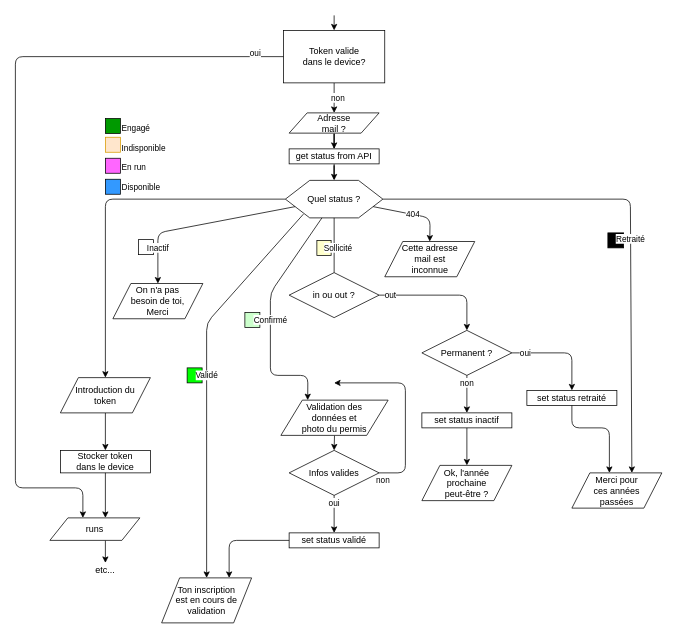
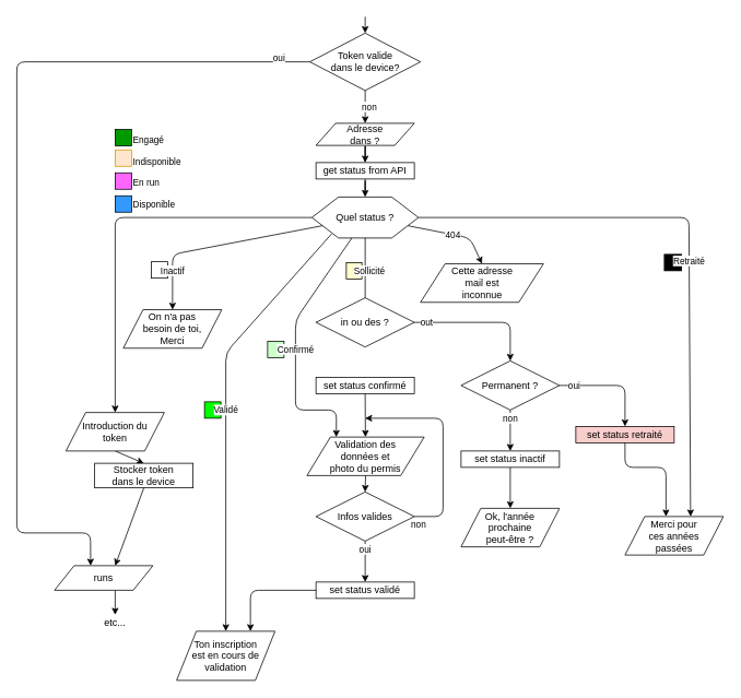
  <mxCell id="0" />
  <mxCell id="1" parent="0" />
  <mxCell id="2" value="" style="rounded=0;whiteSpace=wrap;html=1;fillColor=#3399FF;" parent="1" vertex="1"><mxGeometry x="140" y="238.5" width="20" height="20" as="geometry" /></mxCell>
  <mxCell id="3" value="" style="rounded=0;whiteSpace=wrap;html=1;fillColor=#FF66FF;" parent="1" vertex="1"><mxGeometry x="140" y="210.5" width="20" height="20" as="geometry" /></mxCell>
  <mxCell id="4" value="" style="rounded=0;whiteSpace=wrap;html=1;fillColor=#ffe6cc;strokeColor=#d79b00;" parent="1" vertex="1"><mxGeometry x="140" y="182.5" width="20" height="20" as="geometry" /></mxCell>
  <mxCell id="5" value="" style="rounded=0;whiteSpace=wrap;html=1;fillColor=#009900;" parent="1" vertex="1"><mxGeometry x="140" y="157.5" width="20" height="20" as="geometry" /></mxCell>
  <mxCell id="6" value="" style="rounded=0;whiteSpace=wrap;html=1;fillColor=#CCFFCC;" parent="1" vertex="1"><mxGeometry x="326" y="416" width="20" height="20" as="geometry" /></mxCell>
  <mxCell id="7" value="" style="rounded=0;whiteSpace=wrap;html=1;fillColor=#00FF00;" parent="1" vertex="1"><mxGeometry x="249" y="490" width="20" height="20" as="geometry" /></mxCell>
  <mxCell id="8" value="" style="rounded=0;whiteSpace=wrap;html=1;fillColor=#000000;" parent="1" vertex="1"><mxGeometry x="810" y="310" width="21" height="20" as="geometry" /></mxCell>
  <mxCell id="9" value="" style="rounded=0;whiteSpace=wrap;html=1;" parent="1" vertex="1"><mxGeometry x="184" y="319" width="20" height="20" as="geometry" /></mxCell>
  <mxCell id="10" value="" style="rounded=0;whiteSpace=wrap;html=1;fillColor=#FFFFCC;" parent="1" vertex="1"><mxGeometry x="422" y="320" width="19" height="20" as="geometry" /></mxCell>
  <mxCell id="11" value="non" style="edgeStyle=orthogonalEdgeStyle;rounded=0;orthogonalLoop=1;jettySize=auto;html=1;entryX=0.5;entryY=0;entryDx=0;entryDy=0;" parent="1" source="12" target="54" edge="1"><mxGeometry x="0.004" y="5" relative="1" as="geometry"><mxPoint x="445.333" y="140" as="targetPoint" /><mxPoint as="offset" /></mxGeometry></mxCell>
- <mxCell id="12" value="Token valide&lt;br&gt;dans le device?" style="whiteSpace=wrap;html=1;rounded=0;" parent="1" vertex="1"><mxGeometry x="377.5" y="40" width="135" height="70" as="geometry" /></mxCell>
+ <mxCell id="12" value="Token valide&lt;br&gt;dans le device?" style="rhombus;whiteSpace=wrap;html=1;" parent="1" vertex="1"><mxGeometry x="377.5" y="40" width="135" height="70" as="geometry" /></mxCell>
  <mxCell id="13" value="" style="edgeStyle=orthogonalEdgeStyle;rounded=0;orthogonalLoop=1;jettySize=auto;html=1;" parent="1" source="54" target="15" edge="1"><mxGeometry relative="1" as="geometry"><mxPoint x="445.333" y="170" as="sourcePoint" /></mxGeometry></mxCell>
  <mxCell id="14" value="" style="edgeStyle=orthogonalEdgeStyle;rounded=0;orthogonalLoop=1;jettySize=auto;html=1;" parent="1" source="15" target="16" edge="1"><mxGeometry relative="1" as="geometry" /></mxCell>
  <mxCell id="15" value="get status from API" style="rounded=0;whiteSpace=wrap;html=1;" parent="1" vertex="1"><mxGeometry x="385" y="198" width="120" height="20" as="geometry" /></mxCell>
  <mxCell id="16" value="Quel status ?" style="shape=hexagon;perimeter=hexagonPerimeter2;whiteSpace=wrap;html=1;" parent="1" vertex="1"><mxGeometry x="380" y="240" width="130" height="50" as="geometry" /></mxCell>
- <mxCell id="17" value="in ou out ?" style="rhombus;whiteSpace=wrap;html=1;" parent="1" vertex="1"><mxGeometry x="385" y="363" width="120" height="60" as="geometry" /></mxCell>
+ <mxCell id="17" value="in ou des ?" style="rhombus;whiteSpace=wrap;html=1;" parent="1" vertex="1"><mxGeometry x="385" y="363" width="120" height="60" as="geometry" /></mxCell>
  <mxCell id="18" value="Permanent ?" style="rhombus;whiteSpace=wrap;html=1;" parent="1" vertex="1"><mxGeometry x="562" y="440" width="120" height="60" as="geometry" /></mxCell>
  <mxCell id="19" value="Infos valides" style="rhombus;whiteSpace=wrap;html=1;" parent="1" vertex="1"><mxGeometry x="385" y="600" width="120" height="60" as="geometry" /></mxCell>
  <mxCell id="20" value="404" style="endArrow=classic;html=1;entryX=0.5;entryY=0;entryDx=0;entryDy=0;exitX=1;exitY=0.75;exitDx=0;exitDy=0;" parent="1" source="16" target="50" edge="1"><mxGeometry width="50" height="50" relative="1" as="geometry"><mxPoint x="190" y="650" as="sourcePoint" /><mxPoint x="580" y="320" as="targetPoint" /><Array as="points"><mxPoint x="573" y="290" /></Array></mxGeometry></mxCell>
  <mxCell id="21" value="Inactif" style="endArrow=classic;html=1;entryX=0.5;entryY=0;entryDx=0;entryDy=0;exitX=0;exitY=0.75;exitDx=0;exitDy=0;" parent="1" source="16" target="48" edge="1"><mxGeometry x="0.465" y="20" width="50" height="50" relative="1" as="geometry"><mxPoint x="395" y="275" as="sourcePoint" /><mxPoint x="210" y="378" as="targetPoint" /><Array as="points"><mxPoint x="210" y="310" /></Array><mxPoint x="-20" y="20" as="offset" /></mxGeometry></mxCell>
  <mxCell id="22" value="Sollicité" style="endArrow=none;html=1;entryX=0.5;entryY=0;entryDx=0;entryDy=0;exitX=0.5;exitY=1;exitDx=0;exitDy=0;" parent="1" source="16" target="17" edge="1"><mxGeometry x="0.096" y="5" width="50" height="50" relative="1" as="geometry"><mxPoint x="408" y="285" as="sourcePoint" /><mxPoint x="280" y="390" as="targetPoint" /><mxPoint as="offset" /></mxGeometry></mxCell>
  <mxCell id="23" value="out" style="endArrow=classic;html=1;entryX=0.5;entryY=0;entryDx=0;entryDy=0;exitX=1;exitY=0.5;exitDx=0;exitDy=0;" parent="1" source="17" target="18" edge="1"><mxGeometry x="-0.817" width="50" height="50" relative="1" as="geometry"><mxPoint x="418" y="295" as="sourcePoint" /><mxPoint x="290" y="400" as="targetPoint" /><Array as="points"><mxPoint x="622" y="393" /></Array><mxPoint as="offset" /></mxGeometry></mxCell>
+ <mxCell id="24" value="" style="endArrow=classic;html=1;exitX=0.5;exitY=1;exitDx=0;exitDy=0;" parent="1" source="46" target="53" edge="1"><mxGeometry x="-0.754" y="15" width="50" height="50" relative="1" as="geometry"><mxPoint x="428" y="305" as="sourcePoint" /><mxPoint x="445" y="530" as="targetPoint" /><mxPoint as="offset" /></mxGeometry></mxCell>
  <mxCell id="25" value="non" style="endArrow=classic;html=1;exitX=0.5;exitY=1;exitDx=0;exitDy=0;" parent="1" source="18" edge="1"><mxGeometry x="-0.6" width="50" height="50" relative="1" as="geometry"><mxPoint x="410" y="315" as="sourcePoint" /><mxPoint x="622" y="550" as="targetPoint" /><mxPoint as="offset" /></mxGeometry></mxCell>
  <mxCell id="26" value="Retraité" style="endArrow=classic;html=1;entryX=0.5;entryY=0;entryDx=0;entryDy=0;exitX=1;exitY=0.5;exitDx=0;exitDy=0;fontColor=#000000;labelBackgroundColor=#FFFFFF;" parent="1" source="16" edge="1"><mxGeometry y="-35" width="50" height="50" relative="1" as="geometry"><mxPoint x="448" y="325" as="sourcePoint" /><mxPoint x="842" y="630" as="targetPoint" /><Array as="points"><mxPoint x="840" y="265" /></Array><mxPoint x="35" y="35" as="offset" /></mxGeometry></mxCell>
  <mxCell id="27" value="oui" style="endArrow=classic;html=1;entryX=0.5;entryY=0;entryDx=0;entryDy=0;exitX=1;exitY=0.5;exitDx=0;exitDy=0;" parent="1" source="18" target="33" edge="1"><mxGeometry x="-0.723" width="50" height="50" relative="1" as="geometry"><mxPoint x="430" y="335" as="sourcePoint" /><mxPoint x="302" y="440" as="targetPoint" /><Array as="points"><mxPoint x="762" y="470" /></Array><mxPoint as="offset" /></mxGeometry></mxCell>
  <mxCell id="28" value="" style="endArrow=classic;html=1;entryX=0.5;entryY=0;entryDx=0;entryDy=0;exitX=0.5;exitY=1;exitDx=0;exitDy=0;" parent="1" source="53" target="19" edge="1"><mxGeometry width="50" height="50" relative="1" as="geometry"><mxPoint x="445" y="570" as="sourcePoint" /><mxPoint x="450" y="453" as="targetPoint" /></mxGeometry></mxCell>
  <mxCell id="29" value="set status validé" style="rounded=0;whiteSpace=wrap;html=1;" parent="1" vertex="1"><mxGeometry x="385" y="710" width="120" height="20" as="geometry" /></mxCell>
  <mxCell id="30" value="Validé" style="endArrow=classic;html=1;entryX=0.5;entryY=0;entryDx=0;entryDy=0;exitX=0.185;exitY=0.9;exitDx=0;exitDy=0;exitPerimeter=0;" parent="1" source="16" target="49" edge="1"><mxGeometry x="-0.011" width="50" height="50" relative="1" as="geometry"><mxPoint x="420" y="300" as="sourcePoint" /><mxPoint x="270" y="780" as="targetPoint" /><Array as="points"><mxPoint x="275" y="430" /></Array><mxPoint as="offset" /></mxGeometry></mxCell>
  <mxCell id="31" value="non" style="endArrow=classic;html=1;exitX=1;exitY=0.5;exitDx=0;exitDy=0;" parent="1" source="19" edge="1"><mxGeometry x="-0.96" y="-10" width="50" height="50" relative="1" as="geometry"><mxPoint x="190" y="750" as="sourcePoint" /><mxPoint x="445" y="510" as="targetPoint" /><Array as="points"><mxPoint x="540" y="630" /><mxPoint x="540" y="510" /></Array><mxPoint as="offset" /></mxGeometry></mxCell>
  <mxCell id="32" value="oui" style="endArrow=classic;html=1;exitX=0.5;exitY=1;exitDx=0;exitDy=0;entryX=0.5;entryY=0;entryDx=0;entryDy=0;" parent="1" source="19" target="29" edge="1"><mxGeometry x="-0.6" width="50" height="50" relative="1" as="geometry"><mxPoint x="395" y="640" as="sourcePoint" /><mxPoint x="375" y="510" as="targetPoint" /><mxPoint as="offset" /></mxGeometry></mxCell>
- <mxCell id="33" value="set status retraité" style="rounded=0;whiteSpace=wrap;html=1;" parent="1" vertex="1"><mxGeometry x="702" y="520" width="120" height="20" as="geometry" /></mxCell>
+ <mxCell id="33" value="set status retraité" style="rounded=0;whiteSpace=wrap;html=1;fillColor=#f8cecc;" parent="1" vertex="1"><mxGeometry x="702" y="520" width="120" height="20" as="geometry" /></mxCell>
  <mxCell id="34" value="" style="endArrow=classic;html=1;entryX=0.25;entryY=0;entryDx=0;entryDy=0;exitX=0.5;exitY=1;exitDx=0;exitDy=0;" parent="1" source="33" edge="1"><mxGeometry width="50" height="50" relative="1" as="geometry"><mxPoint x="162" y="830" as="sourcePoint" /><mxPoint x="812" y="630" as="targetPoint" /><Array as="points"><mxPoint x="762" y="570" /><mxPoint x="812" y="570" /></Array></mxGeometry></mxCell>
  <mxCell id="35" value="" style="endArrow=classic;html=1;entryX=0.75;entryY=0;entryDx=0;entryDy=0;exitX=0;exitY=0.5;exitDx=0;exitDy=0;" parent="1" source="29" target="49" edge="1"><mxGeometry width="50" height="50" relative="1" as="geometry"><mxPoint x="210" y="880" as="sourcePoint" /><mxPoint x="300" y="780" as="targetPoint" /><Array as="points"><mxPoint x="305" y="720" /></Array></mxGeometry></mxCell>
  <mxCell id="36" value="Engagé&lt;br&gt;&lt;br&gt;Indisponible&lt;br&gt;&lt;br&gt;En run&lt;br&gt;&lt;br&gt;Disponible" style="endArrow=classic;html=1;entryX=0.5;entryY=0;entryDx=0;entryDy=0;exitX=0;exitY=0.5;exitDx=0;exitDy=0;align=left;" parent="1" source="16" target="55" edge="1"><mxGeometry x="-0.08" y="-55" width="50" height="50" relative="1" as="geometry"><mxPoint x="80" y="830" as="sourcePoint" /><mxPoint x="140" y="530" as="targetPoint" /><Array as="points"><mxPoint x="140" y="265" /></Array><mxPoint as="offset" /></mxGeometry></mxCell>
  <mxCell id="37" value="" style="endArrow=classic;html=1;exitX=0.5;exitY=1;exitDx=0;exitDy=0;entryX=0.5;entryY=0;entryDx=0;entryDy=0;" parent="1" source="55" target="41" edge="1"><mxGeometry width="50" height="50" relative="1" as="geometry"><mxPoint x="140" y="550" as="sourcePoint" /><mxPoint x="140" y="595" as="targetPoint" /></mxGeometry></mxCell>
  <mxCell id="38" value="" style="endArrow=classic;html=1;exitX=0.5;exitY=1;exitDx=0;exitDy=0;" parent="1" edge="1"><mxGeometry width="50" height="50" relative="1" as="geometry"><mxPoint x="140" y="720" as="sourcePoint" /><mxPoint x="140" y="750" as="targetPoint" /></mxGeometry></mxCell>
  <mxCell id="39" value="oui" style="endArrow=classic;html=1;entryX=0.25;entryY=0;entryDx=0;entryDy=0;exitX=0;exitY=0.5;exitDx=0;exitDy=0;align=left;" parent="1" source="12" edge="1"><mxGeometry x="-0.911" y="-5" width="50" height="50" relative="1" as="geometry"><mxPoint x="240" y="290" as="sourcePoint" /><mxPoint x="110" y="690" as="targetPoint" /><Array as="points"><mxPoint x="20" y="75" /><mxPoint x="20" y="650" /><mxPoint x="110" y="650" /></Array><mxPoint as="offset" /></mxGeometry></mxCell>
  <mxCell id="40" value="" style="endArrow=classic;html=1;entryX=0.5;entryY=0;entryDx=0;entryDy=0;" parent="1" target="12" edge="1"><mxGeometry width="50" height="50" relative="1" as="geometry"><mxPoint x="445" y="20" as="sourcePoint" /><mxPoint x="652" y="230" as="targetPoint" /></mxGeometry></mxCell>
- <mxCell id="41" value="Stocker token&lt;br&gt;dans le device" style="rounded=0;whiteSpace=wrap;html=1;" parent="1" vertex="1"><mxGeometry x="80" y="600" width="120" height="30" as="geometry" /></mxCell>
+ <mxCell id="41" value="Stocker token&lt;br&gt;dans le device" style="rounded=0;whiteSpace=wrap;html=1;" parent="1" vertex="1"><mxGeometry x="115" y="565" width="120" height="30" as="geometry" /></mxCell>
  <mxCell id="42" value="" style="endArrow=classic;html=1;exitX=0.5;exitY=1;exitDx=0;exitDy=0;entryX=0.5;entryY=0;entryDx=0;entryDy=0;" parent="1" source="41" edge="1"><mxGeometry width="50" height="50" relative="1" as="geometry"><mxPoint x="137" y="640" as="sourcePoint" /><mxPoint x="140" y="690" as="targetPoint" /></mxGeometry></mxCell>
  <mxCell id="43" value="set status inactif" style="rounded=0;whiteSpace=wrap;html=1;" parent="1" vertex="1"><mxGeometry x="562" y="550" width="120" height="20" as="geometry" /></mxCell>
  <mxCell id="44" value="" style="endArrow=classic;html=1;entryX=0.5;entryY=0;entryDx=0;entryDy=0;exitX=0.5;exitY=1;exitDx=0;exitDy=0;" parent="1" source="43" edge="1"><mxGeometry width="50" height="50" relative="1" as="geometry"><mxPoint x="360" y="830" as="sourcePoint" /><mxPoint x="622" y="620" as="targetPoint" /></mxGeometry></mxCell>
  <mxCell id="45" value="etc..." style="text;html=1;strokeColor=none;fillColor=none;align=center;verticalAlign=middle;whiteSpace=wrap;rounded=0;" parent="1" vertex="1"><mxGeometry x="120" y="750" width="40" height="20" as="geometry" /></mxCell>
+ <mxCell id="46" value="set status confirmé" style="rounded=0;whiteSpace=wrap;html=1;" parent="1" vertex="1"><mxGeometry x="385" y="460" width="120" height="20" as="geometry" /></mxCell>
  <mxCell id="47" value="Confirmé" style="endArrow=classic;html=1;labelBackgroundColor=#FFFFFF;fontColor=#000000;exitX=0.375;exitY=1;exitDx=0;exitDy=0;entryX=0.25;entryY=0;entryDx=0;entryDy=0;" parent="1" source="16" target="53" edge="1"><mxGeometry width="50" height="50" relative="1" as="geometry"><mxPoint x="40" y="880" as="sourcePoint" /><mxPoint x="420" y="530" as="targetPoint" /><Array as="points"><mxPoint x="360" y="390" /><mxPoint x="360" y="500" /><mxPoint x="410" y="500" /></Array></mxGeometry></mxCell>
  <mxCell id="48" value="&lt;span style=&quot;white-space: normal&quot;&gt;On n'a pas&lt;/span&gt;&lt;br style=&quot;white-space: normal&quot;&gt;&lt;span style=&quot;white-space: normal&quot;&gt;besoin de toi,&lt;br&gt;Merci&lt;br&gt;&lt;/span&gt;" style="shape=parallelogram;perimeter=parallelogramPerimeter;whiteSpace=wrap;html=1;" parent="1" vertex="1"><mxGeometry x="150" y="377.5" width="120" height="47" as="geometry" /></mxCell>
  <mxCell id="49" value="&lt;span style=&quot;white-space: normal&quot;&gt;Ton inscription &lt;br&gt;est en cours de validation&lt;br&gt;&lt;/span&gt;" style="shape=parallelogram;perimeter=parallelogramPerimeter;whiteSpace=wrap;html=1;" parent="1" vertex="1"><mxGeometry x="215" y="770" width="120" height="60" as="geometry" /></mxCell>
- <mxCell id="50" value="&lt;span style=&quot;white-space: normal&quot;&gt;Cette adresse &lt;br&gt;mail est &lt;br&gt;inconnue&lt;br&gt;&lt;/span&gt;" style="shape=parallelogram;perimeter=parallelogramPerimeter;whiteSpace=wrap;html=1;" parent="1" vertex="1"><mxGeometry x="512.5" y="321.5" width="120" height="47" as="geometry" /></mxCell>
+ <mxCell id="50" value="&lt;span style=&quot;white-space: normal&quot;&gt;Cette adresse &lt;br&gt;mail est &lt;br&gt;inconnue&lt;br&gt;&lt;/span&gt;" style="shape=parallelogram;perimeter=parallelogramPerimeter;whiteSpace=wrap;html=1;" parent="1" vertex="1"><mxGeometry x="512.5" y="321.5" width="150" height="47" as="geometry" /></mxCell>
  <mxCell id="51" value="&lt;span style=&quot;white-space: normal&quot;&gt;Merci pour&lt;br&gt;ces années&lt;br&gt;passées&lt;br&gt;&lt;/span&gt;" style="shape=parallelogram;perimeter=parallelogramPerimeter;whiteSpace=wrap;html=1;" parent="1" vertex="1"><mxGeometry x="762" y="630" width="120" height="47" as="geometry" /></mxCell>
  <mxCell id="52" value="&lt;span style=&quot;white-space: normal&quot;&gt;Ok, l'année &lt;br&gt;prochaine &lt;br&gt;peut-être ?&lt;br&gt;&lt;/span&gt;" style="shape=parallelogram;perimeter=parallelogramPerimeter;whiteSpace=wrap;html=1;" parent="1" vertex="1"><mxGeometry x="562" y="620" width="120" height="47" as="geometry" /></mxCell>
  <mxCell id="53" value="&lt;span style=&quot;white-space: normal&quot;&gt;Validation des &lt;br&gt;données et&lt;br&gt;photo du permis&lt;br&gt;&lt;/span&gt;" style="shape=parallelogram;perimeter=parallelogramPerimeter;whiteSpace=wrap;html=1;" parent="1" vertex="1"><mxGeometry x="374" y="533" width="143" height="47" as="geometry" /></mxCell>
- <mxCell id="54" value="&lt;span style=&quot;white-space: normal&quot;&gt;Adresse&lt;br&gt;mail ?&lt;br&gt;&lt;/span&gt;" style="shape=parallelogram;perimeter=parallelogramPerimeter;whiteSpace=wrap;html=1;" parent="1" vertex="1"><mxGeometry x="385" y="150" width="120" height="27" as="geometry" /></mxCell>
+ <mxCell id="54" value="&lt;span style=&quot;white-space: normal&quot;&gt;Adresse&lt;br&gt;dans ?&lt;br&gt;&lt;/span&gt;" style="shape=parallelogram;perimeter=parallelogramPerimeter;whiteSpace=wrap;html=1;" parent="1" vertex="1"><mxGeometry x="385" y="150" width="120" height="27" as="geometry" /></mxCell>
  <mxCell id="55" value="&lt;span style=&quot;white-space: normal&quot;&gt;Introduction du&lt;br&gt;token&lt;br&gt;&lt;/span&gt;" style="shape=parallelogram;perimeter=parallelogramPerimeter;whiteSpace=wrap;html=1;" parent="1" vertex="1"><mxGeometry x="80" y="503" width="120" height="47" as="geometry" /></mxCell>
  <mxCell id="56" value="&lt;span style=&quot;white-space: normal&quot;&gt;runs&lt;br&gt;&lt;/span&gt;" style="shape=parallelogram;perimeter=parallelogramPerimeter;whiteSpace=wrap;html=1;" parent="1" vertex="1"><mxGeometry x="66" y="690" width="120" height="30" as="geometry" /></mxCell>
